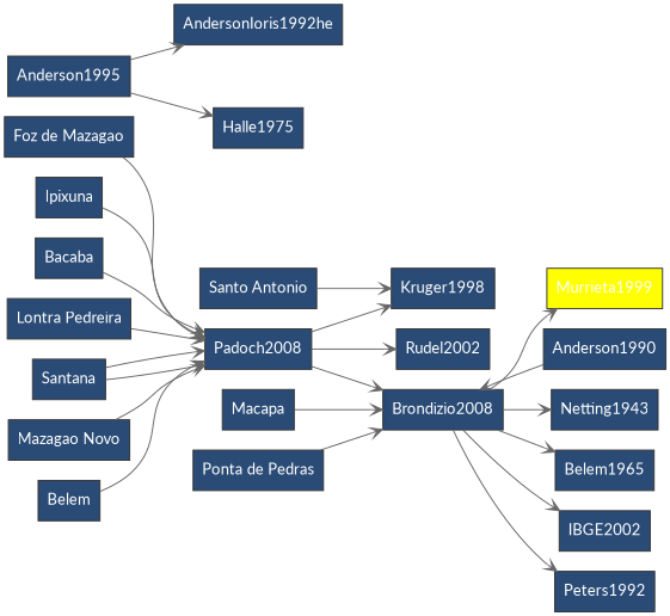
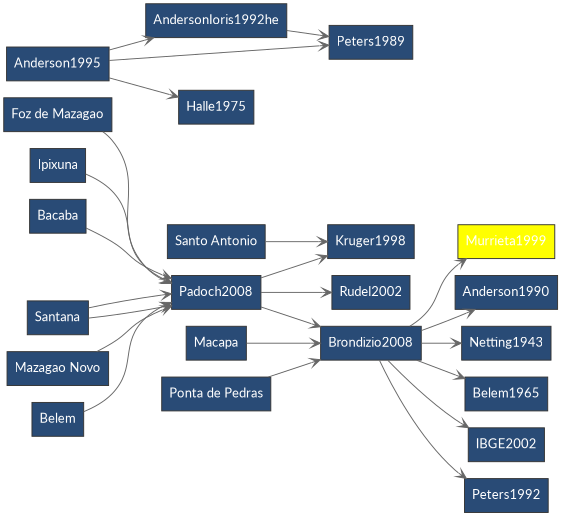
  digraph {
    fontname=Lato
    rankdir=LR
    node [color="#333333" fillcolor="#294b76" fontcolor=white fontname=Lato shape=box style=filled]
    edge [arrowhead=open color="#666666" fontname=Lato fontsize=11]
    Murrieta1999 [fillcolor=yellow]
    "Foz de Mazagao"
    Padoch2008
    Brondizio2008
    Kruger1998
    Rudel2002
    Anderson1990
    n8 [label=Netting1943]
    n9 [label=Belem1965]
    IBGE2002
    Peters1992
    Ipixuna
    Bacaba
    "Santo Antonio"
-   "Lontra Pedreira"
    Macapa
    Santana
    "Mazagao Novo"
    "Ponta de Pedras"
    Belem
    AndersonIoris1992he
+   Peters1989
    Anderson1995
    Halle1975
    "Foz de Mazagao" -> Padoch2008
    Padoch2008 -> Brondizio2008
    Padoch2008 -> Kruger1998
    Padoch2008 -> Rudel2002
    Brondizio2008 -> Murrieta1999
-   Anderson1990 -> Brondizio2008
+   Brondizio2008 -> Anderson1990
    Brondizio2008 -> n8
    Brondizio2008 -> n9
    Brondizio2008 -> IBGE2002
    Brondizio2008 -> Peters1992
    Ipixuna -> Padoch2008
    Bacaba -> Padoch2008
    "Santo Antonio" -> Kruger1998
-   "Lontra Pedreira" -> Padoch2008
    Macapa -> Brondizio2008
    Santana -> Padoch2008
    Santana -> Padoch2008
    "Mazagao Novo" -> Padoch2008
    "Ponta de Pedras" -> Brondizio2008
    Belem -> Padoch2008
+   AndersonIoris1992he -> Peters1989
    Anderson1995 -> AndersonIoris1992he
+   Anderson1995 -> Peters1989
    Anderson1995 -> Halle1975
  }
